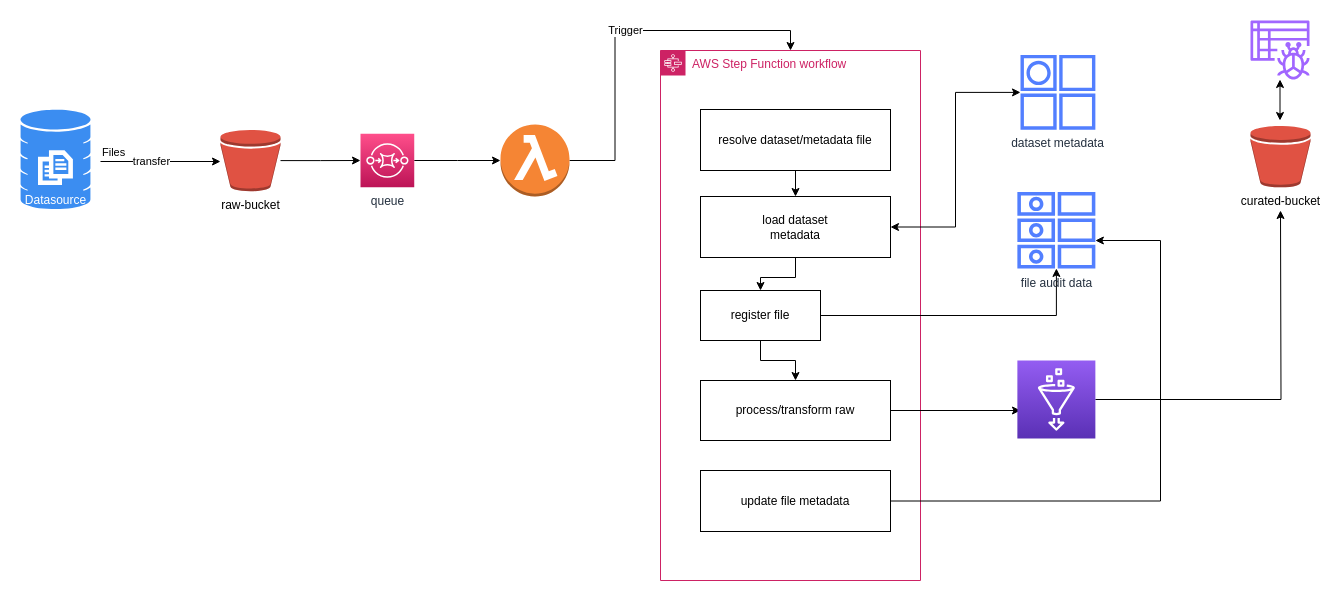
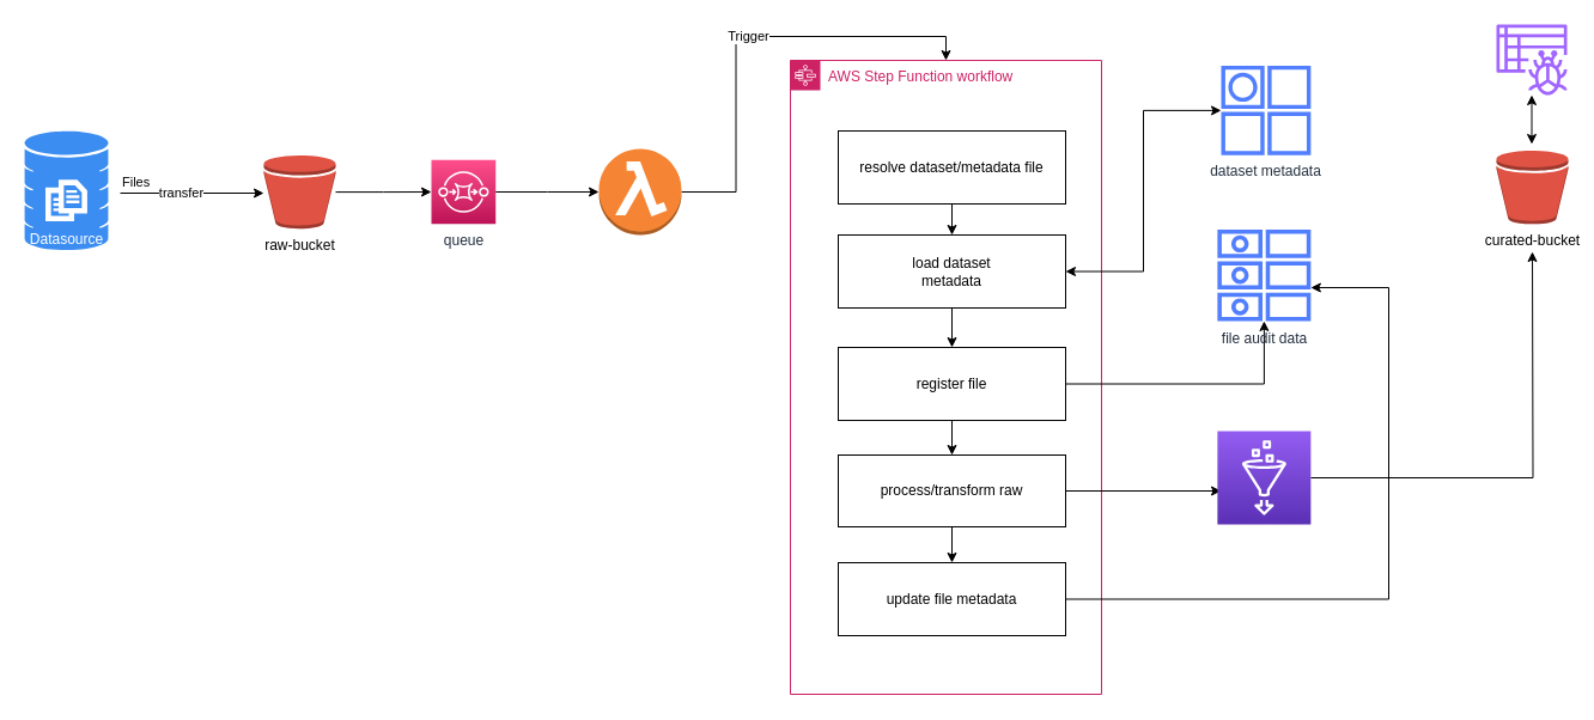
  <mxCell id="0" />
  <mxCell id="1" parent="0" />
  <mxCell id="2" value="&lt;font color=&quot;#ffffff&quot;&gt;Datasource&lt;/font&gt;" style="sketch=0;html=1;aspect=fixed;strokeColor=none;shadow=0;align=center;verticalAlign=bottom;fillColor=#3B8DF1;shape=mxgraph.gcp2.database_3" vertex="1" parent="1"><mxGeometry x="20" y="109" width="70" height="100" as="geometry" /></mxCell>
  <mxCell id="3" style="edgeStyle=orthogonalEdgeStyle;rounded=0;orthogonalLoop=1;jettySize=auto;html=1;entryX=0;entryY=0.5;entryDx=0;entryDy=0;entryPerimeter=0;" edge="1" parent="1" source="4" target="6"><mxGeometry relative="1" as="geometry" /></mxCell>
  <mxCell id="4" value="raw-bucket" style="outlineConnect=0;dashed=0;verticalLabelPosition=bottom;verticalAlign=top;align=center;html=1;shape=mxgraph.aws3.bucket;fillColor=#E05243;gradientColor=none;" vertex="1" parent="1"><mxGeometry x="220" y="129.25" width="60" height="61.5" as="geometry" /></mxCell>
  <mxCell id="5" style="edgeStyle=orthogonalEdgeStyle;rounded=0;orthogonalLoop=1;jettySize=auto;html=1;" edge="1" parent="1" source="6" target="11"><mxGeometry relative="1" as="geometry" /></mxCell>
  <mxCell id="6" value="queue" style="sketch=0;points=[[0,0,0],[0.25,0,0],[0.5,0,0],[0.75,0,0],[1,0,0],[0,1,0],[0.25,1,0],[0.5,1,0],[0.75,1,0],[1,1,0],[0,0.25,0],[0,0.5,0],[0,0.75,0],[1,0.25,0],[1,0.5,0],[1,0.75,0]];outlineConnect=0;fontColor=#232F3E;gradientColor=#FF4F8B;gradientDirection=north;fillColor=#BC1356;strokeColor=#ffffff;dashed=0;verticalLabelPosition=bottom;verticalAlign=top;align=center;html=1;fontSize=12;fontStyle=0;aspect=fixed;shape=mxgraph.aws4.resourceIcon;resIcon=mxgraph.aws4.sqs;" vertex="1" parent="1"><mxGeometry x="360" y="133.13" width="53.74" height="53.74" as="geometry" /></mxCell>
  <mxCell id="7" value="" style="endArrow=classic;html=1;rounded=0;edgeStyle=orthogonalEdgeStyle;" edge="1" parent="1"><mxGeometry relative="1" as="geometry"><mxPoint x="100" y="161" as="sourcePoint" /><mxPoint x="220" y="161" as="targetPoint" /></mxGeometry></mxCell>
  <mxCell id="8" value="transfer" style="edgeLabel;resizable=0;html=1;align=center;verticalAlign=middle;" connectable="0" vertex="1" parent="7"><mxGeometry relative="1" as="geometry"><mxPoint x="-10" y="-1" as="offset" /></mxGeometry></mxCell>
  <mxCell id="9" value="Files" style="edgeLabel;resizable=0;html=1;align=left;verticalAlign=bottom;" connectable="0" vertex="1" parent="7"><mxGeometry x="-1" relative="1" as="geometry"><mxPoint y="-1" as="offset" /></mxGeometry></mxCell>
  <mxCell id="10" value="Trigger" style="edgeStyle=orthogonalEdgeStyle;rounded=0;orthogonalLoop=1;jettySize=auto;html=1;entryX=0.5;entryY=0;entryDx=0;entryDy=0;" edge="1" parent="1" source="11" target="12"><mxGeometry relative="1" as="geometry" /></mxCell>
  <mxCell id="11" value="" style="outlineConnect=0;dashed=0;verticalLabelPosition=bottom;verticalAlign=top;align=center;html=1;shape=mxgraph.aws3.lambda_function;fillColor=#F58534;gradientColor=none;" vertex="1" parent="1"><mxGeometry x="500" y="124" width="69" height="72" as="geometry" /></mxCell>
  <mxCell id="12" value="AWS Step Function workflow" style="points=[[0,0],[0.25,0],[0.5,0],[0.75,0],[1,0],[1,0.25],[1,0.5],[1,0.75],[1,1],[0.75,1],[0.5,1],[0.25,1],[0,1],[0,0.75],[0,0.5],[0,0.25]];outlineConnect=0;gradientColor=none;html=1;whiteSpace=wrap;fontSize=12;fontStyle=0;shape=mxgraph.aws4.group;grIcon=mxgraph.aws4.group_aws_step_functions_workflow;strokeColor=#CD2264;fillColor=none;verticalAlign=top;align=left;spacingLeft=30;fontColor=#CD2264;dashed=0;" vertex="1" parent="1"><mxGeometry x="660" y="50" width="260" height="530" as="geometry" /></mxCell>
  <mxCell id="13" value="" style="edgeStyle=orthogonalEdgeStyle;rounded=0;orthogonalLoop=1;jettySize=auto;html=1;" edge="1" parent="1" source="14" target="16"><mxGeometry relative="1" as="geometry" /></mxCell>
  <mxCell id="14" value="resolve dataset/metadata file" style="rounded=0;whiteSpace=wrap;html=1;verticalAlign=middle;" vertex="1" parent="1"><mxGeometry x="700" y="109" width="190" height="61" as="geometry" /></mxCell>
  <mxCell id="15" style="edgeStyle=orthogonalEdgeStyle;rounded=0;orthogonalLoop=1;jettySize=auto;html=1;exitX=0.5;exitY=1;exitDx=0;exitDy=0;entryX=0.5;entryY=0;entryDx=0;entryDy=0;" edge="1" parent="1" source="16" target="19"><mxGeometry relative="1" as="geometry" /></mxCell>
  <mxCell id="16" value="load dataset&lt;br&gt;metadata" style="rounded=0;whiteSpace=wrap;html=1;verticalAlign=middle;" vertex="1" parent="1"><mxGeometry x="700" y="196" width="190" height="61" as="geometry" /></mxCell>
  <mxCell id="17" style="edgeStyle=orthogonalEdgeStyle;rounded=0;orthogonalLoop=1;jettySize=auto;html=1;exitX=0.5;exitY=1;exitDx=0;exitDy=0;entryX=0.5;entryY=0;entryDx=0;entryDy=0;" edge="1" parent="1" source="19" target="22"><mxGeometry relative="1" as="geometry" /></mxCell>
  <mxCell id="18" style="edgeStyle=orthogonalEdgeStyle;rounded=0;orthogonalLoop=1;jettySize=auto;html=1;" edge="1" parent="1" source="19" target="27"><mxGeometry relative="1" as="geometry" /></mxCell>
- <mxCell id="19" value="register file" style="rounded=0;whiteSpace=wrap;html=1;verticalAlign=middle;" vertex="1" parent="1"><mxGeometry x="700" y="290" width="120" height="50" as="geometry" /></mxCell>
+ <mxCell id="19" value="register file" style="rounded=0;whiteSpace=wrap;html=1;verticalAlign=middle;" vertex="1" parent="1"><mxGeometry x="700" y="290" width="190" height="61" as="geometry" /></mxCell>
+ <mxCell id="20" value="" style="edgeStyle=orthogonalEdgeStyle;rounded=0;orthogonalLoop=1;jettySize=auto;html=1;" edge="1" parent="1" source="22" target="24"><mxGeometry relative="1" as="geometry" /></mxCell>
  <mxCell id="21" style="edgeStyle=orthogonalEdgeStyle;rounded=0;orthogonalLoop=1;jettySize=auto;html=1;entryX=0.04;entryY=0.641;entryDx=0;entryDy=0;entryPerimeter=0;" edge="1" parent="1" source="22" target="29"><mxGeometry relative="1" as="geometry" /></mxCell>
  <mxCell id="22" value="process/transform raw" style="rounded=0;whiteSpace=wrap;html=1;verticalAlign=middle;" vertex="1" parent="1"><mxGeometry x="700" y="380" width="190" height="60" as="geometry" /></mxCell>
  <mxCell id="23" style="edgeStyle=orthogonalEdgeStyle;rounded=0;orthogonalLoop=1;jettySize=auto;html=1;" edge="1" parent="1" source="24" target="27"><mxGeometry relative="1" as="geometry"><mxPoint x="1150" y="240" as="targetPoint" /><Array as="points"><mxPoint x="1160" y="501" /><mxPoint x="1160" y="240" /></Array></mxGeometry></mxCell>
  <mxCell id="24" value="update file metadata" style="rounded=0;whiteSpace=wrap;html=1;verticalAlign=middle;" vertex="1" parent="1"><mxGeometry x="700" y="470" width="190" height="61" as="geometry" /></mxCell>
  <mxCell id="25" style="edgeStyle=orthogonalEdgeStyle;rounded=0;orthogonalLoop=1;jettySize=auto;html=1;entryX=1;entryY=0.5;entryDx=0;entryDy=0;startArrow=classic;startFill=1;" edge="1" parent="1" source="26" target="16"><mxGeometry relative="1" as="geometry" /></mxCell>
  <mxCell id="26" value="dataset metadata" style="sketch=0;outlineConnect=0;fontColor=#232F3E;gradientColor=none;fillColor=#527FFF;strokeColor=none;dashed=0;verticalLabelPosition=bottom;verticalAlign=top;align=center;html=1;fontSize=12;fontStyle=0;aspect=fixed;pointerEvents=1;shape=mxgraph.aws4.attribute;" vertex="1" parent="1"><mxGeometry x="1020" y="54.38" width="74.87" height="74.87" as="geometry" /></mxCell>
  <mxCell id="27" value="file audit data" style="sketch=0;outlineConnect=0;fontColor=#232F3E;gradientColor=none;fillColor=#527FFF;strokeColor=none;dashed=0;verticalLabelPosition=bottom;verticalAlign=top;align=center;html=1;fontSize=12;fontStyle=0;aspect=fixed;pointerEvents=1;shape=mxgraph.aws4.attributes;" vertex="1" parent="1"><mxGeometry x="1016.87" y="190.75" width="78" height="78" as="geometry" /></mxCell>
  <mxCell id="28" style="edgeStyle=orthogonalEdgeStyle;rounded=0;orthogonalLoop=1;jettySize=auto;html=1;" edge="1" parent="1" source="29"><mxGeometry relative="1" as="geometry"><mxPoint x="1280" y="210" as="targetPoint" /></mxGeometry></mxCell>
  <mxCell id="29" value="" style="sketch=0;points=[[0,0,0],[0.25,0,0],[0.5,0,0],[0.75,0,0],[1,0,0],[0,1,0],[0.25,1,0],[0.5,1,0],[0.75,1,0],[1,1,0],[0,0.25,0],[0,0.5,0],[0,0.75,0],[1,0.25,0],[1,0.5,0],[1,0.75,0]];outlineConnect=0;fontColor=#232F3E;gradientColor=#945DF2;gradientDirection=north;fillColor=#5A30B5;strokeColor=#ffffff;dashed=0;verticalLabelPosition=bottom;verticalAlign=top;align=center;html=1;fontSize=12;fontStyle=0;aspect=fixed;shape=mxgraph.aws4.resourceIcon;resIcon=mxgraph.aws4.glue;" vertex="1" parent="1"><mxGeometry x="1016.87" y="360" width="78" height="78" as="geometry" /></mxCell>
  <mxCell id="30" value="curated-bucket" style="outlineConnect=0;dashed=0;verticalLabelPosition=bottom;verticalAlign=top;align=center;html=1;shape=mxgraph.aws3.bucket;fillColor=#E05243;gradientColor=none;" vertex="1" parent="1"><mxGeometry x="1250" y="125.37" width="60" height="61.5" as="geometry" /></mxCell>
  <mxCell id="31" style="edgeStyle=orthogonalEdgeStyle;rounded=0;orthogonalLoop=1;jettySize=auto;html=1;startArrow=classic;startFill=1;" edge="1" parent="1" source="32"><mxGeometry relative="1" as="geometry"><mxPoint x="1279.5" y="120" as="targetPoint" /></mxGeometry></mxCell>
  <mxCell id="32" value="" style="sketch=0;outlineConnect=0;fontColor=#232F3E;gradientColor=none;fillColor=#A166FF;strokeColor=none;dashed=0;verticalLabelPosition=bottom;verticalAlign=top;align=center;html=1;fontSize=12;fontStyle=0;aspect=fixed;pointerEvents=1;shape=mxgraph.aws4.glue_crawlers;" vertex="1" parent="1"><mxGeometry x="1250" y="20" width="59" height="59" as="geometry" /></mxCell>
